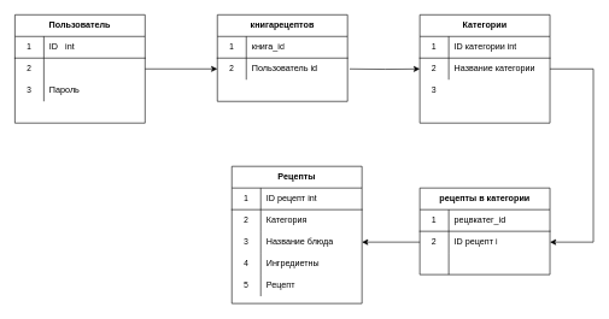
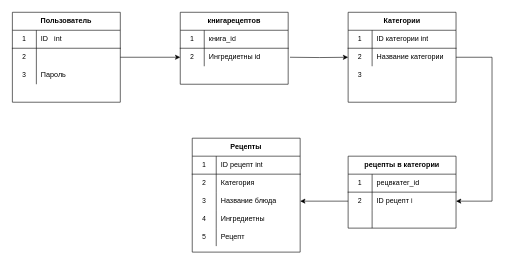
  <mxCell id="0" />
  <mxCell id="1" parent="0" />
  <mxCell id="2" value="Пользователь" style="shape=table;html=1;whiteSpace=wrap;startSize=30;container=1;collapsible=0;childLayout=tableLayout;fixedRows=1;rowLines=0;fontStyle=1;align=center;" vertex="1" parent="1"><mxGeometry x="20" y="20" width="180" height="150" as="geometry" /></mxCell>
  <mxCell id="3" value="" style="shape=partialRectangle;html=1;whiteSpace=wrap;collapsible=0;dropTarget=0;pointerEvents=0;fillColor=none;top=0;left=0;bottom=1;right=0;points=[[0,0.5],[1,0.5]];portConstraint=eastwest;" vertex="1" parent="2"><mxGeometry y="30" width="180" height="30" as="geometry" /></mxCell>
  <mxCell id="4" value="1" style="shape=partialRectangle;html=1;whiteSpace=wrap;connectable=0;fillColor=none;top=0;left=0;bottom=0;right=0;overflow=hidden;" vertex="1" parent="3"><mxGeometry width="40" height="30" as="geometry" /></mxCell>
  <mxCell id="5" value="ID&amp;nbsp; &amp;nbsp;int" style="shape=partialRectangle;html=1;whiteSpace=wrap;connectable=0;fillColor=none;top=0;left=0;bottom=0;right=0;align=left;spacingLeft=6;overflow=hidden;" vertex="1" parent="3"><mxGeometry x="40" width="140" height="30" as="geometry" /></mxCell>
  <mxCell id="6" value="" style="shape=partialRectangle;html=1;whiteSpace=wrap;collapsible=0;dropTarget=0;pointerEvents=0;fillColor=none;top=0;left=0;bottom=0;right=0;points=[[0,0.5],[1,0.5]];portConstraint=eastwest;" vertex="1" parent="2"><mxGeometry y="60" width="180" height="30" as="geometry" /></mxCell>
  <mxCell id="7" value="2" style="shape=partialRectangle;html=1;whiteSpace=wrap;connectable=0;fillColor=none;top=0;left=0;bottom=0;right=0;overflow=hidden;" vertex="1" parent="6"><mxGeometry width="40" height="30" as="geometry" /></mxCell>
  <mxCell id="8" value="" style="shape=partialRectangle;html=1;whiteSpace=wrap;collapsible=0;dropTarget=0;pointerEvents=0;fillColor=none;top=0;left=0;bottom=0;right=0;points=[[0,0.5],[1,0.5]];portConstraint=eastwest;" vertex="1" parent="2"><mxGeometry y="90" width="180" height="30" as="geometry" /></mxCell>
  <mxCell id="9" value="3" style="shape=partialRectangle;html=1;whiteSpace=wrap;connectable=0;fillColor=none;top=0;left=0;bottom=0;right=0;overflow=hidden;" vertex="1" parent="8"><mxGeometry width="40" height="30" as="geometry" /></mxCell>
  <mxCell id="10" value="Пароль" style="shape=partialRectangle;html=1;whiteSpace=wrap;connectable=0;fillColor=none;top=0;left=0;bottom=0;right=0;align=left;spacingLeft=6;overflow=hidden;" vertex="1" parent="8"><mxGeometry x="40" width="140" height="30" as="geometry" /></mxCell>
  <mxCell id="11" style="edgeStyle=orthogonalEdgeStyle;rounded=0;orthogonalLoop=1;jettySize=auto;html=1;entryX=0;entryY=0.5;entryDx=0;entryDy=0;" edge="1" parent="1" target="24"><mxGeometry relative="1" as="geometry"><mxPoint x="483" y="95" as="sourcePoint" /></mxGeometry></mxCell>
  <mxCell id="12" style="edgeStyle=orthogonalEdgeStyle;rounded=0;orthogonalLoop=1;jettySize=auto;html=1;exitX=1;exitY=0.5;exitDx=0;exitDy=0;entryX=0;entryY=0.5;entryDx=0;entryDy=0;" edge="1" parent="1" source="6" target="17"><mxGeometry relative="1" as="geometry" /></mxCell>
  <mxCell id="13" value="книгарецептов" style="shape=table;html=1;whiteSpace=wrap;startSize=30;container=1;collapsible=0;childLayout=tableLayout;fixedRows=1;rowLines=0;fontStyle=1;align=center;" vertex="1" parent="1"><mxGeometry x="300" y="20" width="180" height="120" as="geometry" /></mxCell>
  <mxCell id="14" value="" style="shape=partialRectangle;html=1;whiteSpace=wrap;collapsible=0;dropTarget=0;pointerEvents=0;fillColor=none;top=0;left=0;bottom=1;right=0;points=[[0,0.5],[1,0.5]];portConstraint=eastwest;" vertex="1" parent="13"><mxGeometry y="30" width="180" height="30" as="geometry" /></mxCell>
  <mxCell id="15" value="1" style="shape=partialRectangle;html=1;whiteSpace=wrap;connectable=0;fillColor=none;top=0;left=0;bottom=0;right=0;overflow=hidden;" vertex="1" parent="14"><mxGeometry width="40" height="30" as="geometry" /></mxCell>
  <mxCell id="16" value="книга_id" style="shape=partialRectangle;html=1;whiteSpace=wrap;connectable=0;fillColor=none;top=0;left=0;bottom=0;right=0;align=left;spacingLeft=6;overflow=hidden;" vertex="1" parent="14"><mxGeometry x="40" width="140" height="30" as="geometry" /></mxCell>
  <mxCell id="17" value="" style="shape=partialRectangle;html=1;whiteSpace=wrap;collapsible=0;dropTarget=0;pointerEvents=0;fillColor=none;top=0;left=0;bottom=0;right=0;points=[[0,0.5],[1,0.5]];portConstraint=eastwest;" vertex="1" parent="13"><mxGeometry y="60" width="180" height="30" as="geometry" /></mxCell>
  <mxCell id="18" value="2" style="shape=partialRectangle;html=1;whiteSpace=wrap;connectable=0;fillColor=none;top=0;left=0;bottom=0;right=0;overflow=hidden;" vertex="1" parent="17"><mxGeometry width="40" height="30" as="geometry" /></mxCell>
- <mxCell id="19" value="Пользователь id" style="shape=partialRectangle;html=1;whiteSpace=wrap;connectable=0;fillColor=none;top=0;left=0;bottom=0;right=0;align=left;spacingLeft=6;overflow=hidden;" vertex="1" parent="17"><mxGeometry x="40" width="140" height="30" as="geometry" /></mxCell>
+ <mxCell id="19" value="Ингредиетны id" style="shape=partialRectangle;html=1;whiteSpace=wrap;connectable=0;fillColor=none;top=0;left=0;bottom=0;right=0;align=left;spacingLeft=6;overflow=hidden;" vertex="1" parent="17"><mxGeometry x="40" width="140" height="30" as="geometry" /></mxCell>
  <mxCell id="20" value="Категории" style="shape=table;html=1;whiteSpace=wrap;startSize=30;container=1;collapsible=0;childLayout=tableLayout;fixedRows=1;rowLines=0;fontStyle=1;align=center;" vertex="1" parent="1"><mxGeometry x="580" y="20" width="180" height="150" as="geometry" /></mxCell>
  <mxCell id="21" value="" style="shape=partialRectangle;html=1;whiteSpace=wrap;collapsible=0;dropTarget=0;pointerEvents=0;fillColor=none;top=0;left=0;bottom=1;right=0;points=[[0,0.5],[1,0.5]];portConstraint=eastwest;" vertex="1" parent="20"><mxGeometry y="30" width="180" height="30" as="geometry" /></mxCell>
  <mxCell id="22" value="1" style="shape=partialRectangle;html=1;whiteSpace=wrap;connectable=0;fillColor=none;top=0;left=0;bottom=0;right=0;overflow=hidden;" vertex="1" parent="21"><mxGeometry width="40" height="30" as="geometry" /></mxCell>
  <mxCell id="23" value="ID категории int" style="shape=partialRectangle;html=1;whiteSpace=wrap;connectable=0;fillColor=none;top=0;left=0;bottom=0;right=0;align=left;spacingLeft=6;overflow=hidden;" vertex="1" parent="21"><mxGeometry x="40" width="140" height="30" as="geometry" /></mxCell>
  <mxCell id="24" value="" style="shape=partialRectangle;html=1;whiteSpace=wrap;collapsible=0;dropTarget=0;pointerEvents=0;fillColor=none;top=0;left=0;bottom=0;right=0;points=[[0,0.5],[1,0.5]];portConstraint=eastwest;" vertex="1" parent="20"><mxGeometry y="60" width="180" height="30" as="geometry" /></mxCell>
  <mxCell id="25" value="2" style="shape=partialRectangle;html=1;whiteSpace=wrap;connectable=0;fillColor=none;top=0;left=0;bottom=0;right=0;overflow=hidden;" vertex="1" parent="24"><mxGeometry width="40" height="30" as="geometry" /></mxCell>
  <mxCell id="26" value="Название категории" style="shape=partialRectangle;html=1;whiteSpace=wrap;connectable=0;fillColor=none;top=0;left=0;bottom=0;right=0;align=left;spacingLeft=6;overflow=hidden;" vertex="1" parent="24"><mxGeometry x="40" width="140" height="30" as="geometry" /></mxCell>
  <mxCell id="27" value="" style="shape=partialRectangle;html=1;whiteSpace=wrap;collapsible=0;dropTarget=0;pointerEvents=0;fillColor=none;top=0;left=0;bottom=0;right=0;points=[[0,0.5],[1,0.5]];portConstraint=eastwest;" vertex="1" parent="20"><mxGeometry y="90" width="180" height="30" as="geometry" /></mxCell>
  <mxCell id="28" value="3" style="shape=partialRectangle;html=1;whiteSpace=wrap;connectable=0;fillColor=none;top=0;left=0;bottom=0;right=0;overflow=hidden;" vertex="1" parent="27"><mxGeometry width="40" height="30" as="geometry" /></mxCell>
  <mxCell id="29" value="Рецепты" style="shape=table;html=1;whiteSpace=wrap;startSize=30;container=1;collapsible=0;childLayout=tableLayout;fixedRows=1;rowLines=0;fontStyle=1;align=center;" vertex="1" parent="1"><mxGeometry x="320" y="230" width="180" height="190" as="geometry" /></mxCell>
  <mxCell id="30" value="" style="shape=partialRectangle;html=1;whiteSpace=wrap;collapsible=0;dropTarget=0;pointerEvents=0;fillColor=none;top=0;left=0;bottom=1;right=0;points=[[0,0.5],[1,0.5]];portConstraint=eastwest;" vertex="1" parent="29"><mxGeometry y="30" width="180" height="30" as="geometry" /></mxCell>
  <mxCell id="31" value="1" style="shape=partialRectangle;html=1;whiteSpace=wrap;connectable=0;fillColor=none;top=0;left=0;bottom=0;right=0;overflow=hidden;" vertex="1" parent="30"><mxGeometry width="40" height="30" as="geometry" /></mxCell>
  <mxCell id="32" value="ID рецепт int" style="shape=partialRectangle;html=1;whiteSpace=wrap;connectable=0;fillColor=none;top=0;left=0;bottom=0;right=0;align=left;spacingLeft=6;overflow=hidden;" vertex="1" parent="30"><mxGeometry x="40" width="140" height="30" as="geometry" /></mxCell>
  <mxCell id="33" value="" style="shape=partialRectangle;html=1;whiteSpace=wrap;collapsible=0;dropTarget=0;pointerEvents=0;fillColor=none;top=0;left=0;bottom=0;right=0;points=[[0,0.5],[1,0.5]];portConstraint=eastwest;" vertex="1" parent="29"><mxGeometry y="60" width="180" height="30" as="geometry" /></mxCell>
  <mxCell id="34" value="2" style="shape=partialRectangle;html=1;whiteSpace=wrap;connectable=0;fillColor=none;top=0;left=0;bottom=0;right=0;overflow=hidden;" vertex="1" parent="33"><mxGeometry width="40" height="30" as="geometry" /></mxCell>
  <mxCell id="35" value="Категория" style="shape=partialRectangle;html=1;whiteSpace=wrap;connectable=0;fillColor=none;top=0;left=0;bottom=0;right=0;align=left;spacingLeft=6;overflow=hidden;" vertex="1" parent="33"><mxGeometry x="40" width="140" height="30" as="geometry" /></mxCell>
  <mxCell id="36" value="" style="shape=partialRectangle;html=1;whiteSpace=wrap;collapsible=0;dropTarget=0;pointerEvents=0;fillColor=none;top=0;left=0;bottom=0;right=0;points=[[0,0.5],[1,0.5]];portConstraint=eastwest;" vertex="1" parent="29"><mxGeometry y="90" width="180" height="30" as="geometry" /></mxCell>
  <mxCell id="37" value="3" style="shape=partialRectangle;html=1;whiteSpace=wrap;connectable=0;fillColor=none;top=0;left=0;bottom=0;right=0;overflow=hidden;" vertex="1" parent="36"><mxGeometry width="40" height="30" as="geometry" /></mxCell>
  <mxCell id="38" value="Название блюда" style="shape=partialRectangle;html=1;whiteSpace=wrap;connectable=0;fillColor=none;top=0;left=0;bottom=0;right=0;align=left;spacingLeft=6;overflow=hidden;" vertex="1" parent="36"><mxGeometry x="40" width="140" height="30" as="geometry" /></mxCell>
  <mxCell id="39" value="" style="shape=partialRectangle;html=1;whiteSpace=wrap;collapsible=0;dropTarget=0;pointerEvents=0;fillColor=none;top=0;left=0;bottom=0;right=0;points=[[0,0.5],[1,0.5]];portConstraint=eastwest;" vertex="1" parent="29"><mxGeometry y="120" width="180" height="30" as="geometry" /></mxCell>
  <mxCell id="40" value="4" style="shape=partialRectangle;html=1;whiteSpace=wrap;connectable=0;fillColor=none;top=0;left=0;bottom=0;right=0;overflow=hidden;" vertex="1" parent="39"><mxGeometry width="40" height="30" as="geometry" /></mxCell>
  <mxCell id="41" value="Ингредиетны" style="shape=partialRectangle;html=1;whiteSpace=wrap;connectable=0;fillColor=none;top=0;left=0;bottom=0;right=0;align=left;spacingLeft=6;overflow=hidden;" vertex="1" parent="39"><mxGeometry x="40" width="140" height="30" as="geometry" /></mxCell>
  <mxCell id="42" value="" style="shape=partialRectangle;html=1;whiteSpace=wrap;collapsible=0;dropTarget=0;pointerEvents=0;fillColor=none;top=0;left=0;bottom=0;right=0;points=[[0,0.5],[1,0.5]];portConstraint=eastwest;" vertex="1" parent="29"><mxGeometry y="150" width="180" height="30" as="geometry" /></mxCell>
  <mxCell id="43" value="5" style="shape=partialRectangle;html=1;whiteSpace=wrap;connectable=0;fillColor=none;top=0;left=0;bottom=0;right=0;overflow=hidden;" vertex="1" parent="42"><mxGeometry width="40" height="30" as="geometry" /></mxCell>
  <mxCell id="44" value="Рецепт" style="shape=partialRectangle;html=1;whiteSpace=wrap;connectable=0;fillColor=none;top=0;left=0;bottom=0;right=0;align=left;spacingLeft=6;overflow=hidden;" vertex="1" parent="42"><mxGeometry x="40" width="140" height="30" as="geometry" /></mxCell>
  <mxCell id="45" style="edgeStyle=orthogonalEdgeStyle;rounded=0;orthogonalLoop=1;jettySize=auto;html=1;exitX=0;exitY=0.5;exitDx=0;exitDy=0;entryX=1;entryY=0.5;entryDx=0;entryDy=0;" edge="1" parent="1" source="50" target="36"><mxGeometry relative="1" as="geometry"><mxPoint x="590" y="365" as="sourcePoint" /></mxGeometry></mxCell>
  <mxCell id="46" value="рецепты в категории" style="shape=table;html=1;whiteSpace=wrap;startSize=30;container=1;collapsible=0;childLayout=tableLayout;fixedRows=1;rowLines=0;fontStyle=1;align=center;" vertex="1" parent="1"><mxGeometry x="580" y="260" width="180" height="120" as="geometry" /></mxCell>
  <mxCell id="47" value="" style="shape=partialRectangle;html=1;whiteSpace=wrap;collapsible=0;dropTarget=0;pointerEvents=0;fillColor=none;top=0;left=0;bottom=1;right=0;points=[[0,0.5],[1,0.5]];portConstraint=eastwest;" vertex="1" parent="46"><mxGeometry y="30" width="180" height="30" as="geometry" /></mxCell>
  <mxCell id="48" value="1" style="shape=partialRectangle;html=1;whiteSpace=wrap;connectable=0;fillColor=none;top=0;left=0;bottom=0;right=0;overflow=hidden;" vertex="1" parent="47"><mxGeometry width="40" height="30" as="geometry" /></mxCell>
  <mxCell id="49" value="рецвкатег_id" style="shape=partialRectangle;html=1;whiteSpace=wrap;connectable=0;fillColor=none;top=0;left=0;bottom=0;right=0;align=left;spacingLeft=6;overflow=hidden;" vertex="1" parent="47"><mxGeometry x="40" width="140" height="30" as="geometry" /></mxCell>
  <mxCell id="50" value="" style="shape=partialRectangle;html=1;whiteSpace=wrap;collapsible=0;dropTarget=0;pointerEvents=0;fillColor=none;top=0;left=0;bottom=0;right=0;points=[[0,0.5],[1,0.5]];portConstraint=eastwest;" vertex="1" parent="46"><mxGeometry y="60" width="180" height="30" as="geometry" /></mxCell>
  <mxCell id="51" value="2" style="shape=partialRectangle;html=1;whiteSpace=wrap;connectable=0;fillColor=none;top=0;left=0;bottom=0;right=0;overflow=hidden;" vertex="1" parent="50"><mxGeometry width="40" height="30" as="geometry" /></mxCell>
  <mxCell id="52" value="ID рецепт i" style="shape=partialRectangle;html=1;whiteSpace=wrap;connectable=0;fillColor=none;top=0;left=0;bottom=0;right=0;align=left;spacingLeft=6;overflow=hidden;" vertex="1" parent="50"><mxGeometry x="40" width="140" height="30" as="geometry" /></mxCell>
  <mxCell id="53" value="" style="shape=partialRectangle;html=1;whiteSpace=wrap;collapsible=0;dropTarget=0;pointerEvents=0;fillColor=none;top=0;left=0;bottom=0;right=0;points=[[0,0.5],[1,0.5]];portConstraint=eastwest;" vertex="1" parent="46"><mxGeometry y="90" width="180" height="30" as="geometry" /></mxCell>
  <mxCell id="54" value="" style="shape=partialRectangle;html=1;whiteSpace=wrap;connectable=0;fillColor=none;top=0;left=0;bottom=0;right=0;overflow=hidden;" vertex="1" parent="53"><mxGeometry width="40" height="30" as="geometry" /></mxCell>
  <mxCell id="55" value="" style="shape=partialRectangle;html=1;whiteSpace=wrap;connectable=0;fillColor=none;top=0;left=0;bottom=0;right=0;align=left;spacingLeft=6;overflow=hidden;" vertex="1" parent="53"><mxGeometry x="40" width="140" height="30" as="geometry" /></mxCell>
  <mxCell id="56" style="edgeStyle=orthogonalEdgeStyle;rounded=0;orthogonalLoop=1;jettySize=auto;html=1;exitX=1;exitY=0.5;exitDx=0;exitDy=0;entryX=1;entryY=0.5;entryDx=0;entryDy=0;" edge="1" parent="1" source="24" target="50"><mxGeometry relative="1" as="geometry"><mxPoint x="820" y="330" as="targetPoint" /><Array as="points"><mxPoint x="820" y="95" /><mxPoint x="820" y="335" /></Array></mxGeometry></mxCell>
